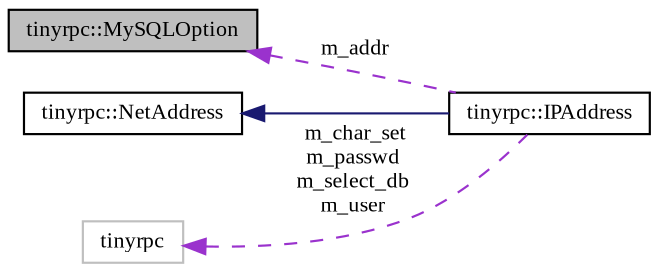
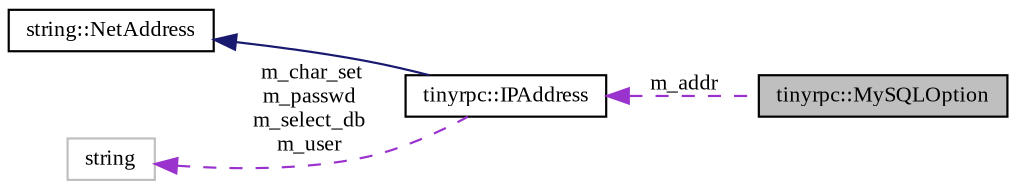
  digraph {
    fontname="Liberation Serif"
    rankdir=LR
    node [color=black fillcolor=white fontname="Liberation Serif" fontsize=10 shape=record style=filled]
    edge [color=darkorchid3 dir=back fontname="Liberation Serif" fontsize=10 labelfontname=Helvetica labelfontsize=10 style=dashed]
    n1 [fillcolor=grey75 fontcolor=black height=0.2 label="tinyrpc::MySQLOption" width=0.4]
    n2 [height=0.2 label="tinyrpc::IPAddress" width=0.4]
-   n3 [height=0.2 label="tinyrpc::NetAddress" width=0.4]
-   n4 [color=grey75 height=0.2 label=tinyrpc width=0.4]
-   n1 -> n2 [label=" m_addr"]
+   n3 [height=0.2 label="string::NetAddress" width=0.4]
+   n4 [color=grey75 height=0.2 label=string width=0.4]
+   n2 -> n1 [label=" m_addr"]
    n3 -> n2 [color=midnightblue style=solid]
    n4 -> n2 [label=" m_char_set\nm_passwd\nm_select_db\nm_user"]
  }
